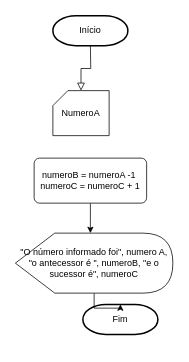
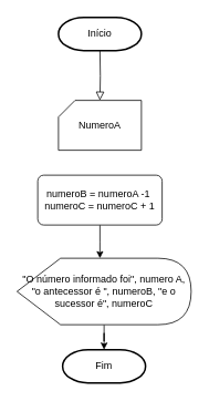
  <mxCell id="0" />
  <mxCell id="1" parent="0" />
  <mxCell id="2" value="" style="rounded=0;html=1;jettySize=auto;orthogonalLoop=1;fontSize=11;endArrow=block;endFill=0;endSize=8;strokeWidth=1;shadow=0;labelBackgroundColor=none;edgeStyle=orthogonalEdgeStyle;entryX=0.5;entryY=0;entryDx=0;entryDy=0;entryPerimeter=0;" edge="1" parent="1" target="5"><mxGeometry relative="1" as="geometry"><mxPoint x="120" y="60" as="sourcePoint" /><mxPoint x="120" y="110" as="targetPoint" /></mxGeometry></mxCell>
  <mxCell id="3" value="Início" style="strokeWidth=2;html=1;shape=mxgraph.flowchart.terminator;whiteSpace=wrap;" vertex="1" parent="1"><mxGeometry x="70" y="20" width="100" height="40" as="geometry" /></mxCell>
- <mxCell id="4" value="Fim" style="strokeWidth=2;html=1;shape=mxgraph.flowchart.terminator;whiteSpace=wrap;" vertex="1" parent="1"><mxGeometry x="110" y="405" width="100" height="40" as="geometry" /></mxCell>
- <mxCell id="5" value="NumeroA" style="verticalLabelPosition=middle;verticalAlign=middle;html=1;shape=card;whiteSpace=wrap;size=20;arcSize=12;labelPosition=center;align=center;" vertex="1" parent="1"><mxGeometry x="70" y="120" width="75" height="60" as="geometry" /></mxCell>
+ <mxCell id="4" value="Fim" style="strokeWidth=2;html=1;shape=mxgraph.flowchart.terminator;whiteSpace=wrap;" vertex="1" parent="1"><mxGeometry x="75" y="420" width="100" height="40" as="geometry" /></mxCell>
+ <mxCell id="5" value="NumeroA" style="verticalLabelPosition=middle;verticalAlign=middle;html=1;shape=card;whiteSpace=wrap;size=20;arcSize=12;labelPosition=center;align=center;" vertex="1" parent="1"><mxGeometry x="70" y="120" width="100" height="60" as="geometry" /></mxCell>
  <mxCell id="6" value="" style="edgeStyle=orthogonalEdgeStyle;rounded=0;orthogonalLoop=1;jettySize=auto;html=1;" edge="1" parent="1" source="7"><mxGeometry relative="1" as="geometry"><mxPoint x="120" y="310" as="targetPoint" /></mxGeometry></mxCell>
  <mxCell id="7" value="numeroB = numeroA -1&amp;nbsp;&lt;br&gt;numeroC = numeroC + 1" style="whiteSpace=wrap;html=1;arcSize=12;rounded=1;" vertex="1" parent="1"><mxGeometry x="45" y="210" width="150" height="60" as="geometry" /></mxCell>
  <mxCell id="8" value="" style="edgeStyle=orthogonalEdgeStyle;rounded=0;orthogonalLoop=1;jettySize=auto;html=1;" edge="1" parent="1" source="9" target="4"><mxGeometry relative="1" as="geometry" /></mxCell>
  <mxCell id="9" value="&quot;O número informado foi&quot;, numero A, &quot;o antecessor é &quot;, numeroB, &quot;e o sucessor é&quot;, numeroC&lt;span id=&quot;docs-internal-guid-64db43b1-7fff-2bfd-3bd5-40ab8eec0d09&quot;&gt;&lt;/span&gt;" style="shape=display;whiteSpace=wrap;html=1;" vertex="1" parent="1"><mxGeometry x="20" y="310" width="210" height="80" as="geometry" /></mxCell>
